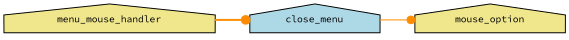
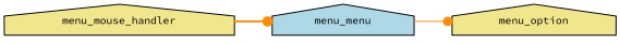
  digraph {
    fontname="Source Code Pro"
    rankdir=LR
    node [color=black fillcolor=khaki fontname="Source Code Pro" fontsize=10 shape=house style=filled]
    edge [arrowhead=dot color=darkorange fontname="Source Code Pro" fontsize=10 labelfontname=Helvetica labelfontsize=10]
    n1 [fontcolor=black height=0.2 label=menu_mouse_handler width=0.4]
-   n2 [fillcolor=lightblue height=0.2 label=close_menu width=0.4]
-   n3 [height=0.2 label=mouse_option width=0.4]
+   n2 [fillcolor=lightblue height=0.2 label=menu_menu width=0.4]
+   n3 [height=0.2 label=menu_option width=0.4]
    n1 -> n2 [style=bold]
    n2 -> n3 [style=solid]
  }
